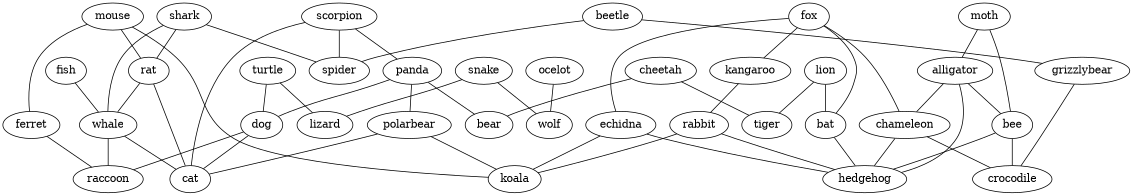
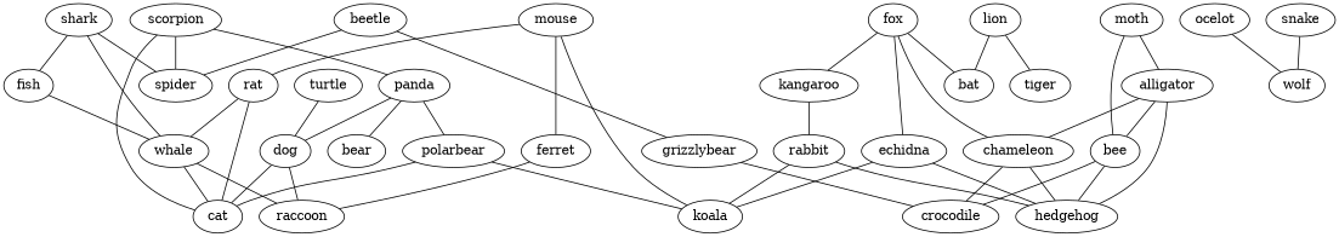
  strict graph {
    edge [weight=1]
    turtle
    dog
-   lizard
    cat
    raccoon
    shark
    fish
    spider
    whale
    moth
    alligator
    bee
    chameleon
    hedgehog
    crocodile
    fox
    bat
    kangaroo
    echidna
    rat
    rabbit
    koala
    lion
    tiger
    ocelot
    wolf
    beetle
    grizzlybear
    mouse
    ferret
    scorpion
    panda
    polarbear
    bear
-   cheetah
    snake
    turtle -- dog
-   turtle -- lizard
    dog -- cat
    dog -- raccoon
-   shark -- rat
+   shark -- fish
    shark -- spider
    shark -- whale
    fish -- whale
    whale -- cat
    whale -- raccoon
    moth -- alligator
    moth -- bee
    alligator -- bee
    alligator -- chameleon
    alligator -- hedgehog
    bee -- hedgehog
    bee -- crocodile
    chameleon -- hedgehog
    chameleon -- crocodile
    fox -- chameleon
    fox -- bat
    fox -- kangaroo
    fox -- echidna
-   bat -- hedgehog
    kangaroo -- rabbit
    echidna -- hedgehog
    echidna -- koala
    rat -- cat
    rat -- whale
    rabbit -- hedgehog
    rabbit -- koala
    lion -- bat
    lion -- tiger
    ocelot -- wolf
    beetle -- spider
    beetle -- grizzlybear
    grizzlybear -- crocodile
    mouse -- rat
    mouse -- koala
    mouse -- ferret
    ferret -- raccoon
    scorpion -- cat
    scorpion -- spider
    scorpion -- panda
    panda -- dog
    panda -- polarbear
    panda -- bear
    polarbear -- cat
    polarbear -- koala
-   cheetah -- tiger
-   cheetah -- bear
-   snake -- lizard
    snake -- wolf
  }
